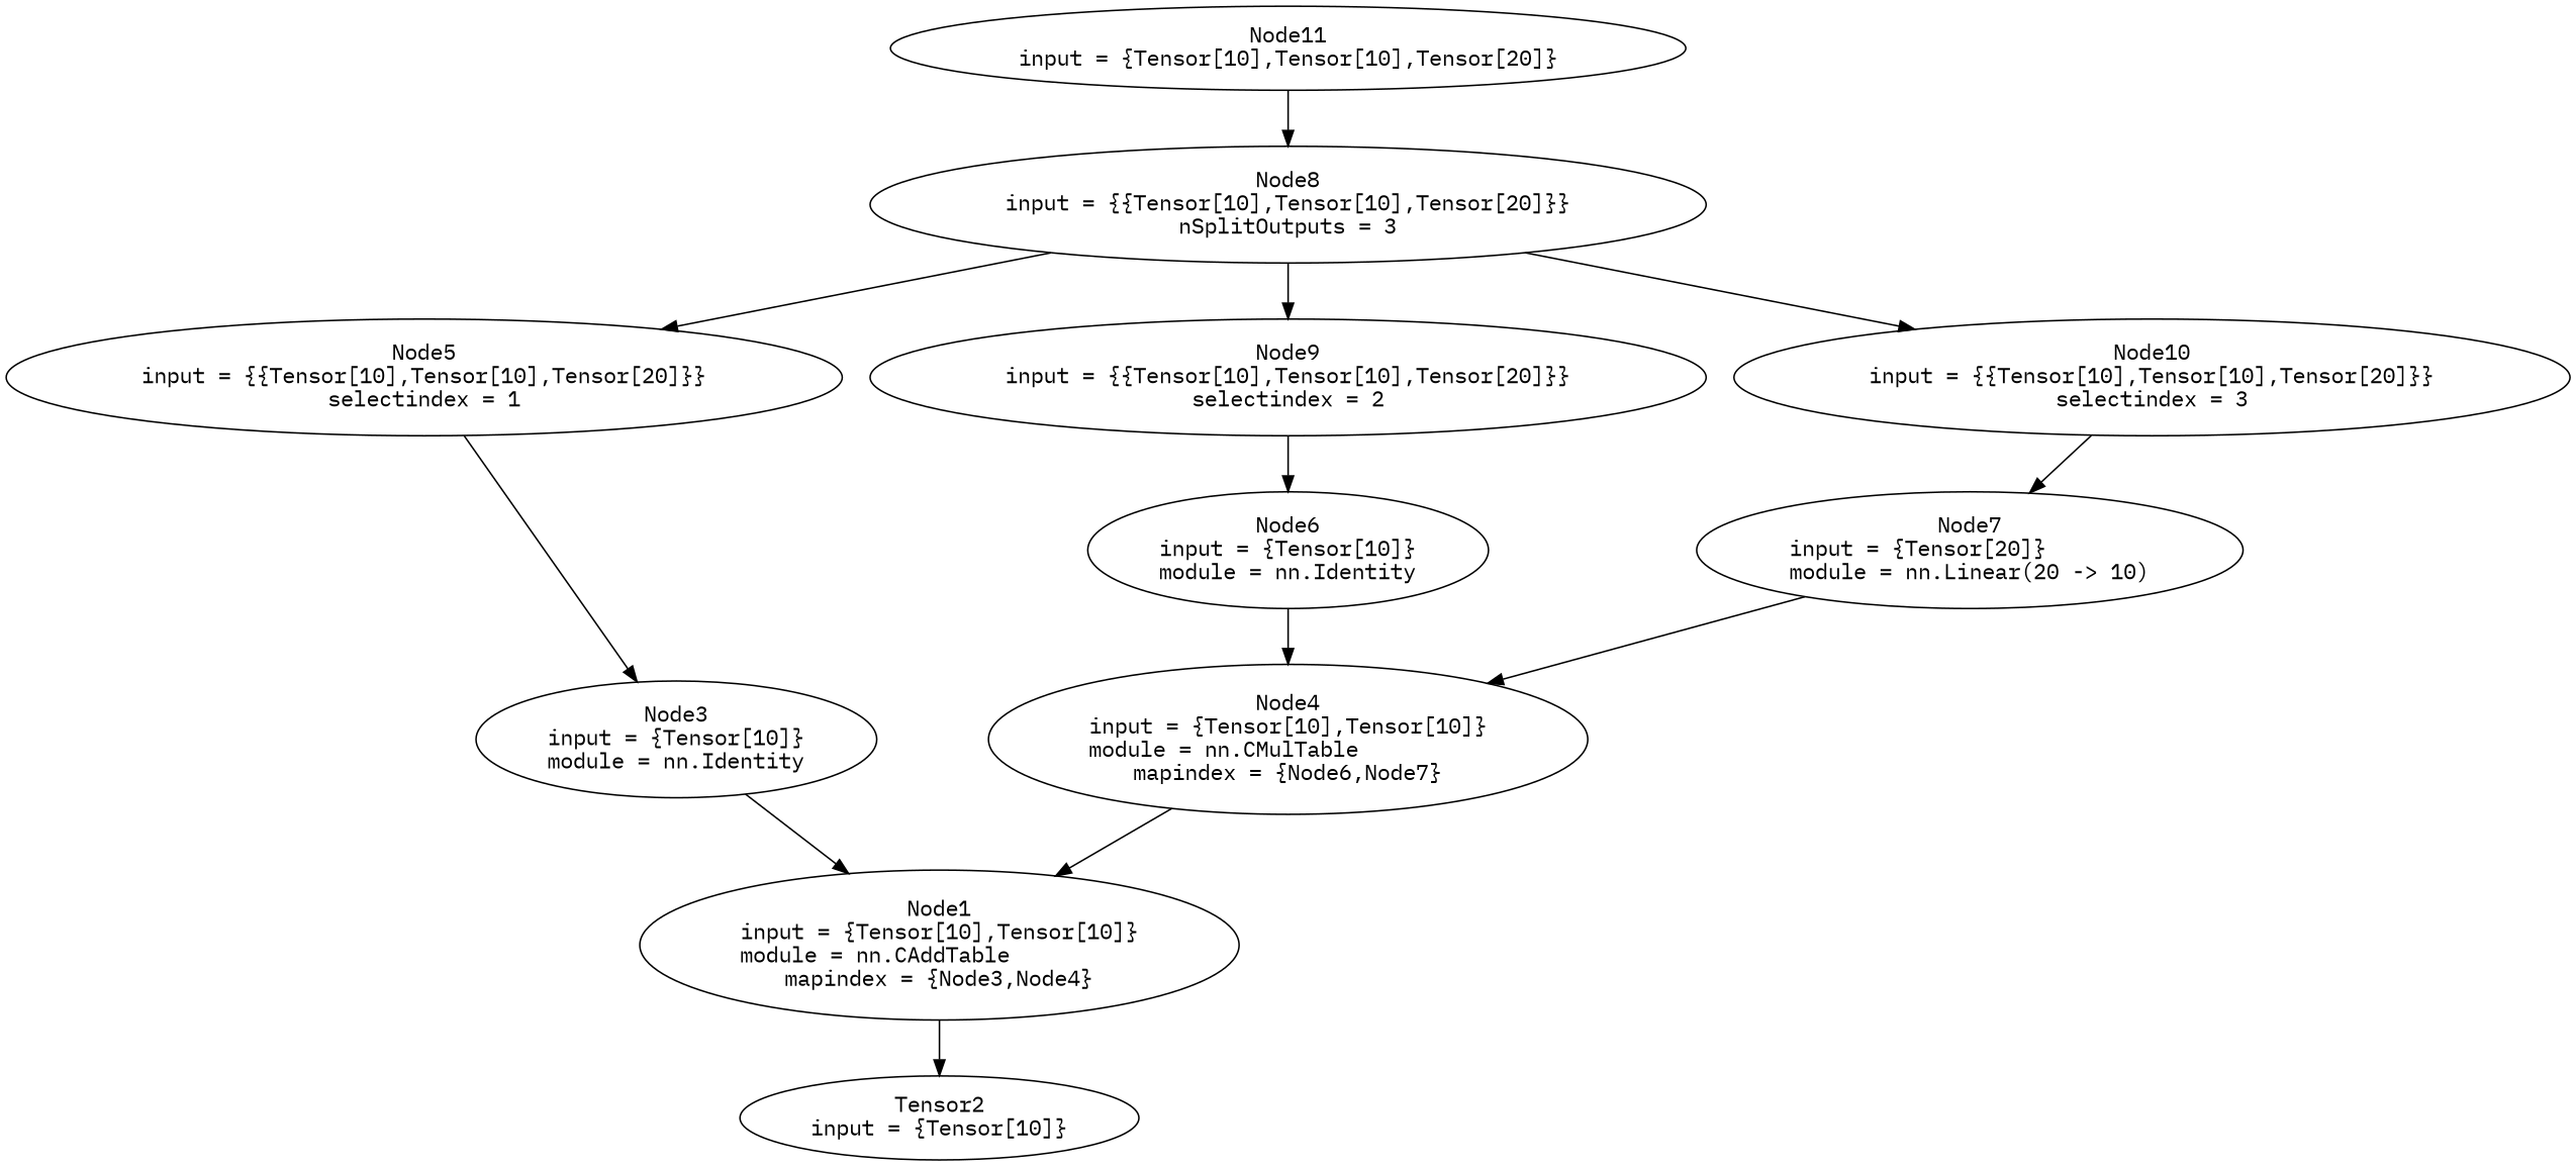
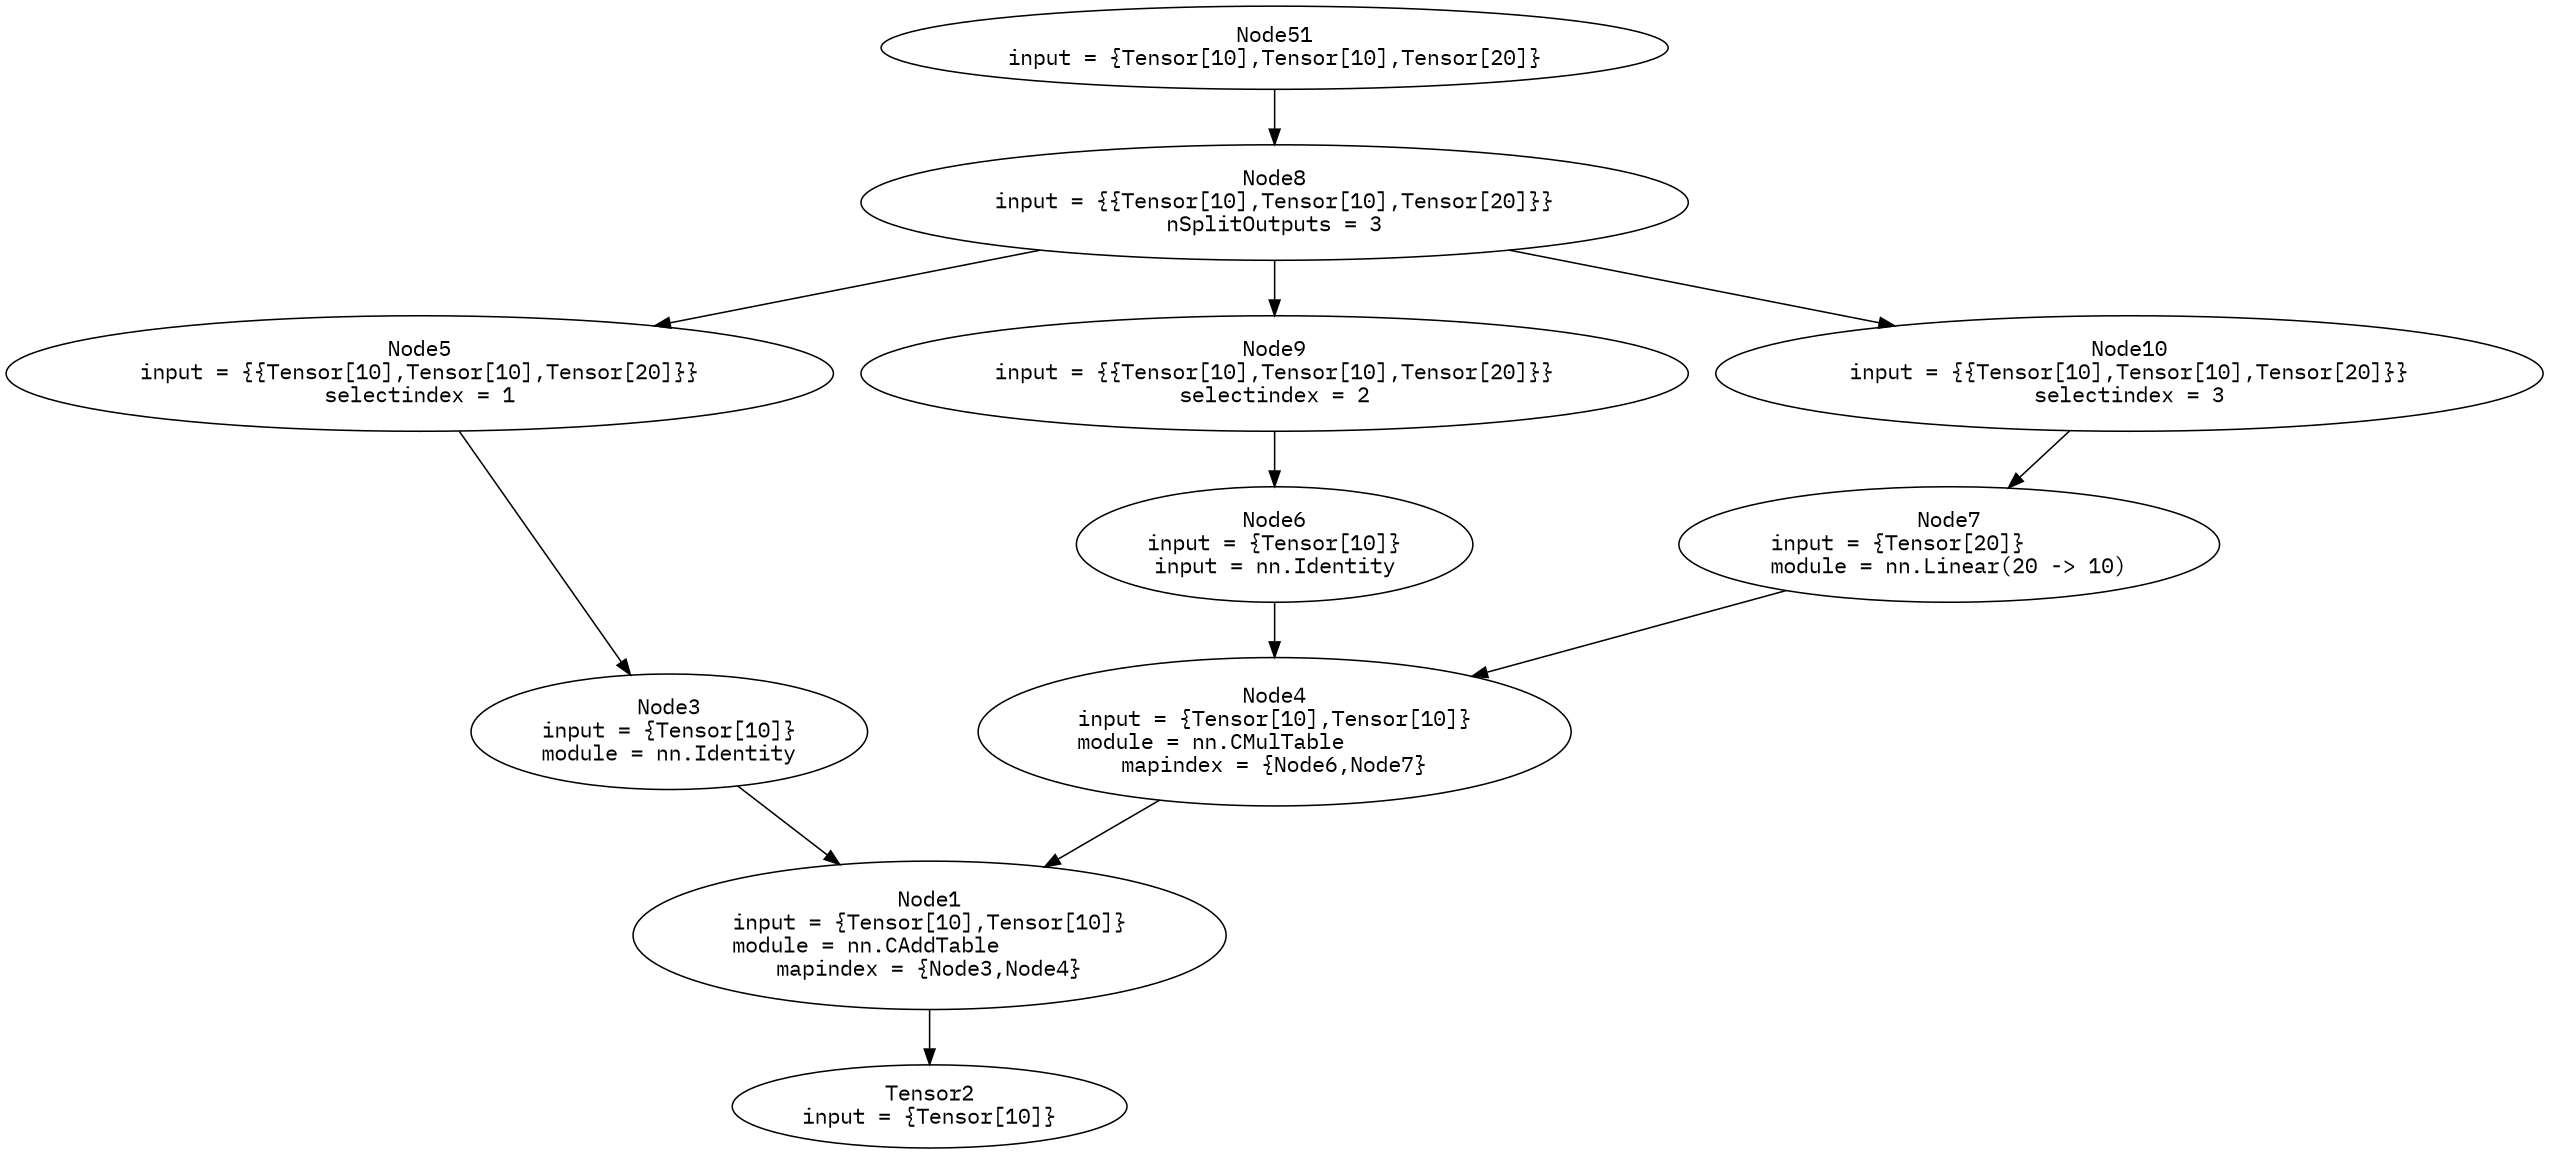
  digraph {
    fontname="IBM Plex Mono"
    node [fontname="IBM Plex Mono" shape=oval]
    edge [fontname="IBM Plex Mono"]
    n1 [height=1.3356 label="Node1\ninput = {Tensor[10],Tensor[10]}\lmodule = nn.CAddTable\lmapindex = {Node3,Node4}" width=3.8653]
    n2 [height=0.74639 label="Tensor2\ninput = {Tensor[10]}" width=2.6216]
    n3 [height=1.041 label="Node3\ninput = {Tensor[10]}\lmodule = nn.Identity" width=2.6216]
    n4 [height=1.3356 label="Node4\ninput = {Tensor[10],Tensor[10]}\lmodule = nn.CMulTable\lmapindex = {Node6,Node7}" width=3.8653]
    n5 [height=1.041 label="Node5\ninput = {{Tensor[10],Tensor[10],Tensor[20]}}\lselectindex = 1" width=5.3952]
-   n6 [height=1.041 label="Node6\ninput = {Tensor[10]}\lmodule = nn.Identity" width=2.6216]
+   n6 [height=1.041 label="Node6\ninput = {Tensor[10]}\linput = nn.Identity" width=2.6216]
    n7 [height=1.041 label="Node7\ninput = {Tensor[20]}\lmodule = nn.Linear(20 -> 10)" width=3.5652]
    n8 [height=1.041 label="Node8\ninput = {{Tensor[10],Tensor[10],Tensor[20]}}\lnSplitOutputs = 3" width=5.3952]
    n9 [height=1.041 label="Node9\ninput = {{Tensor[10],Tensor[10],Tensor[20]}}\lselectindex = 2" width=5.3952]
    n10 [height=1.041 label="Node10\ninput = {{Tensor[10],Tensor[10],Tensor[20]}}\lselectindex = 3" width=5.3952]
-   n11 [height=0.74639 label="Node11\ninput = {Tensor[10],Tensor[10],Tensor[20]}" width=5.1188]
+   n11 [height=0.74639 label="Node51\ninput = {Tensor[10],Tensor[10],Tensor[20]}" width=5.1188]
    n1 -> n2
    n3 -> n1
    n4 -> n1
    n5 -> n3
    n6 -> n4
    n7 -> n4
    n8 -> n5
    n8 -> n9
    n8 -> n10
    n9 -> n6
    n10 -> n7
    n11 -> n8
  }
